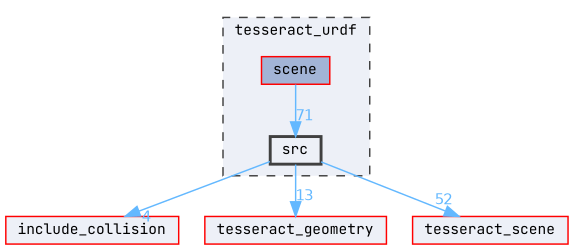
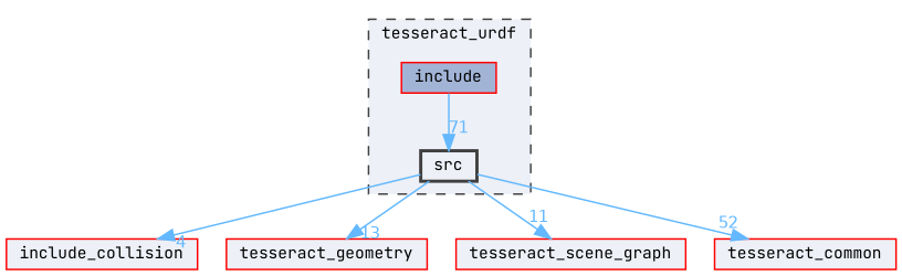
  digraph {
    compound=true
    fontname="JetBrains Mono"
    node [color=red fillcolor="#edf0f7" fontname="JetBrains Mono" fontsize=10 shape=box style=filled]
    edge [color=steelblue1 fontcolor=steelblue1 fontname="JetBrains Mono" fontsize=10 labeldistance=1.5 labelfontname=Helvetica labelfontsize=10]
-   n1 [fillcolor="#a2b4d6" height=0.2 label=scene width=0.4]
+   n1 [fillcolor="#a2b4d6" height=0.2 label=include width=0.4]
    n2 [color=grey25 height=0.2 label=src style="filled,bold" width=0.4]
    n3 [height=0.2 label=include_collision width=0.4]
    n4 [height=0.2 label=tesseract_geometry width=0.4]
-   n6 [height=0.2 label=tesseract_scene width=0.4]
+   n5 [height=0.2 label=tesseract_scene_graph width=0.4]
+   n6 [height=0.2 label=tesseract_common width=0.4]
    subgraph cluster_1 {
      bgcolor="#edf0f7"
      fontsize=10
      label=tesseract_urdf
      pencolor=grey25
      style="filled,dashed"
      n1
      n2
    }
    n1 -> n2 [headlabel=71]
    n2 -> n3 [headlabel=4]
    n2 -> n4 [headlabel=13]
+   n2 -> n5 [headlabel=11]
    n2 -> n6 [headlabel=52]
  }
